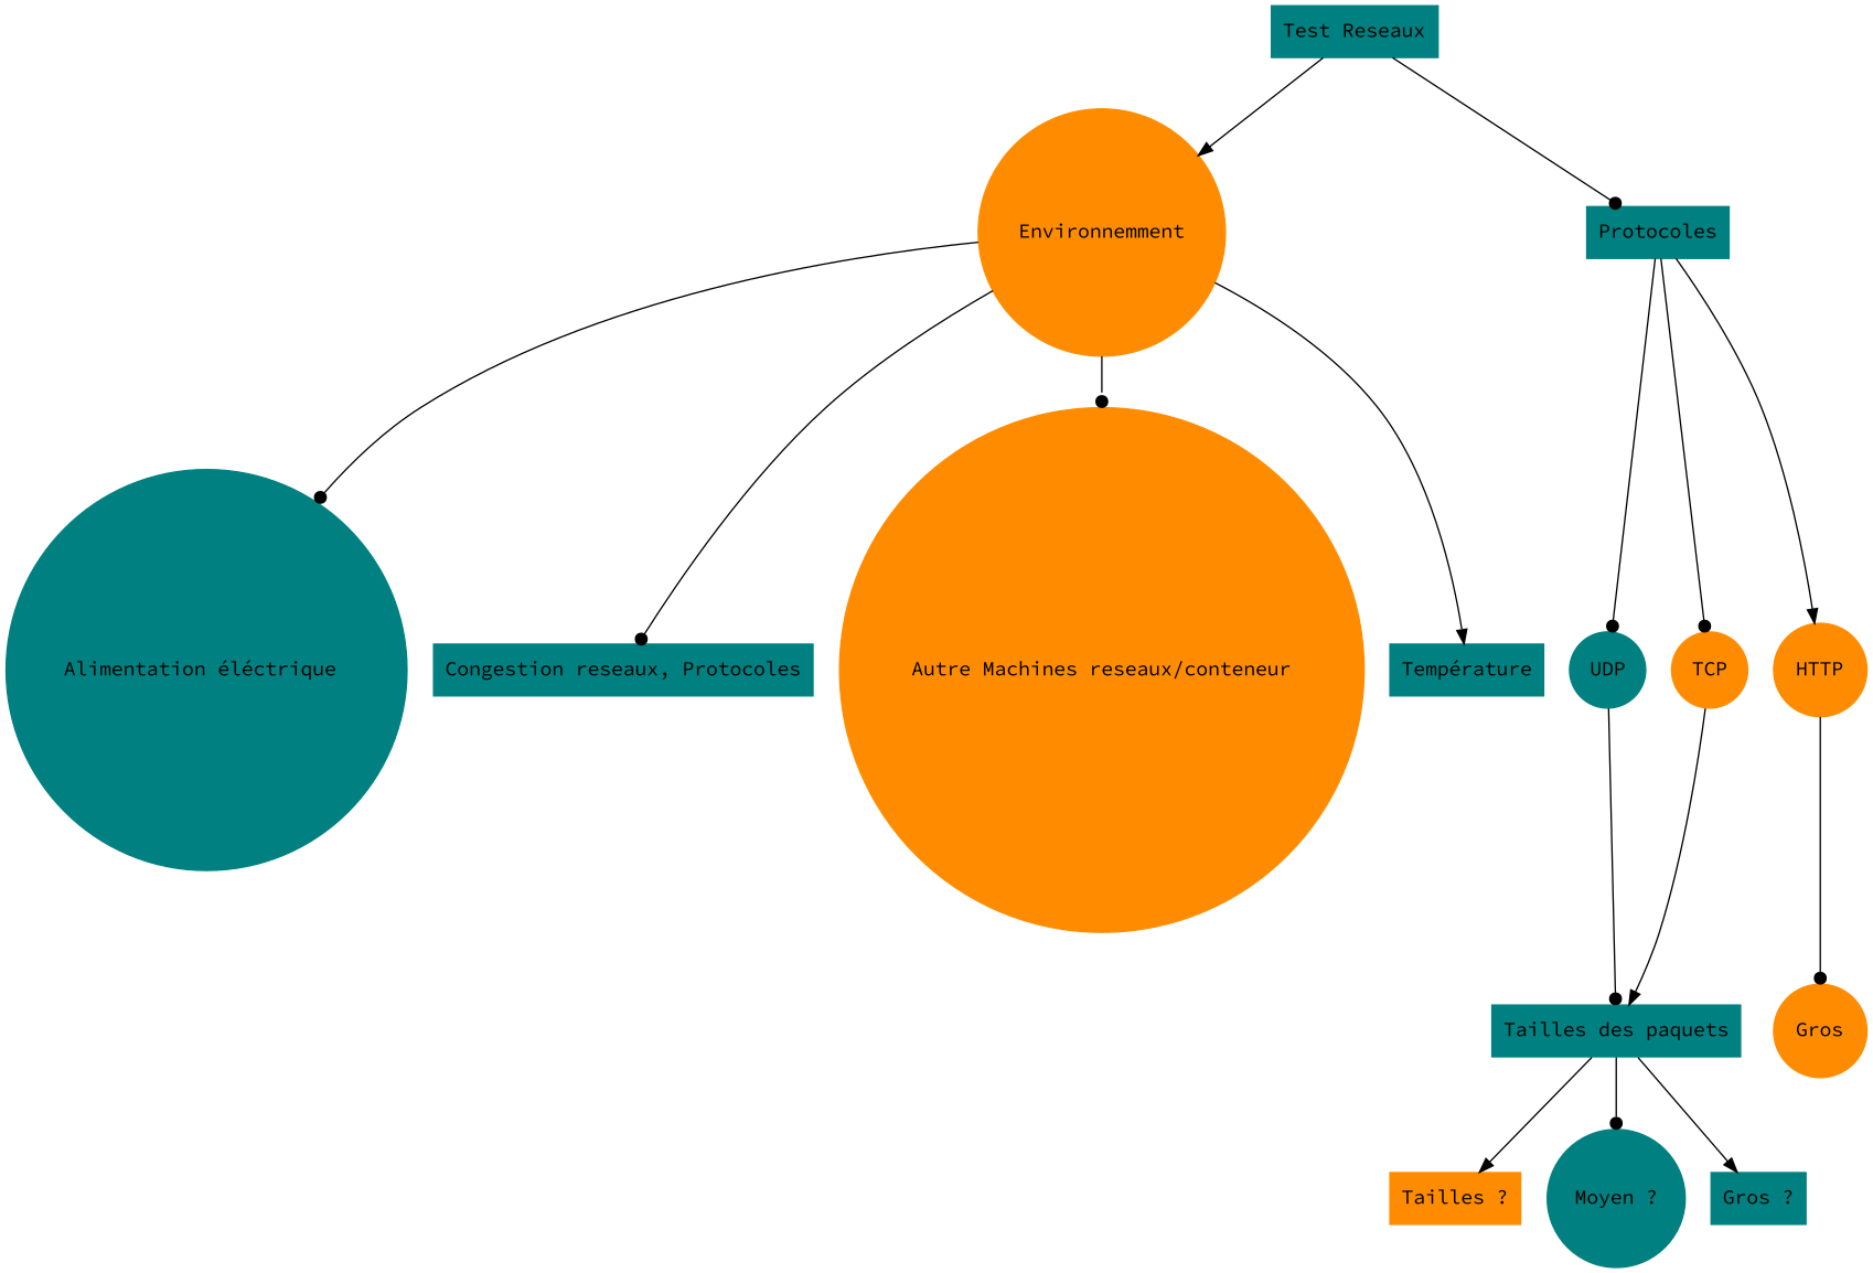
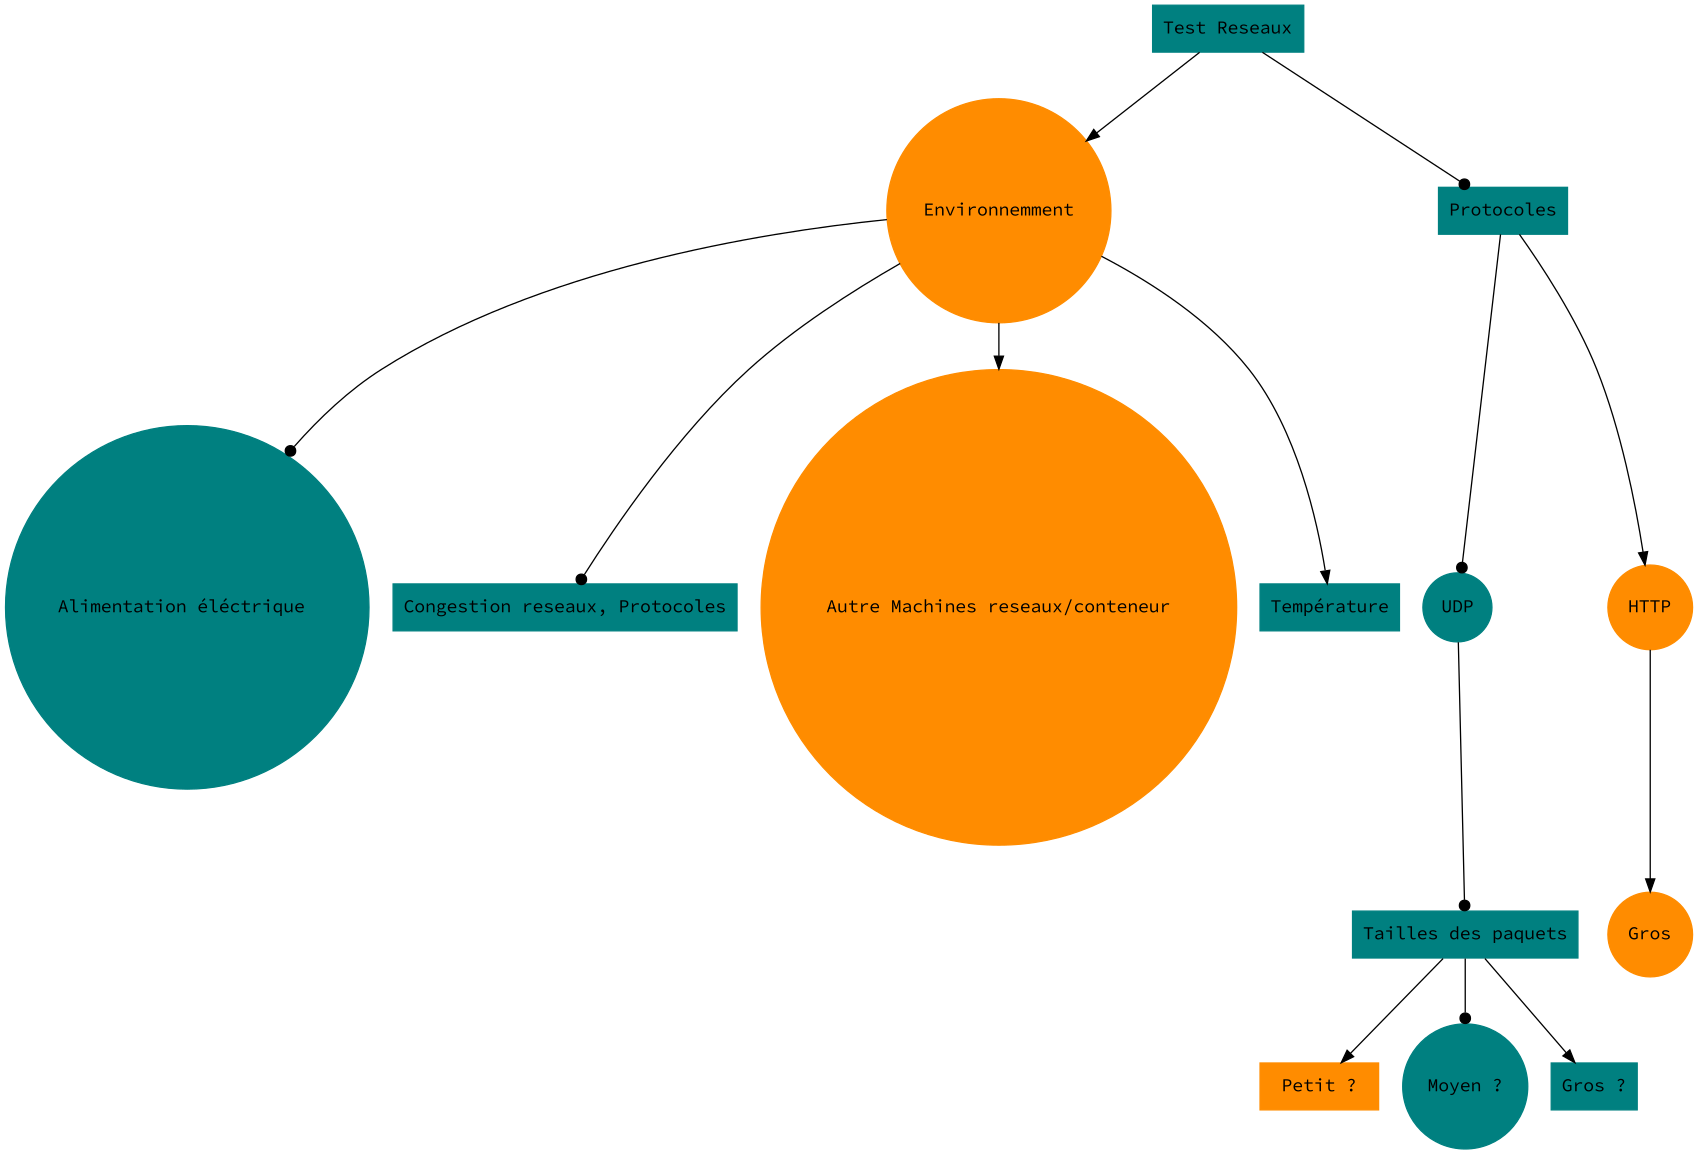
  digraph {
    fontname="Source Code Pro"
    node [color=teal fontname="Source Code Pro" shape=circle style=filled]
    edge [arrowhead=dot fontname="Source Code Pro"]
    "Test Reseaux" [shape=box]
    Environnemment [color=darkorange]
    Protocoles [shape=box]
    "Alimentation éléctrique "
    "Congestion reseaux, Protocoles" [shape=box]
    n6 [color=darkorange label="Autre Machines reseaux/conteneur"]
    "Température" [shape=box]
    UDP
-   TCP [color=darkorange]
    HTTP [color=darkorange]
    "Tailles des paquets" [shape=box]
    n12 [color=darkorange label=Gros]
-   "Petit ?" [color=darkorange shape=box label="Tailles ?"]
+   "Petit ?" [color=darkorange shape=box]
    "Moyen ?"
    "Gros ?" [shape=box]
    "Test Reseaux" -> Environnemment [arrowhead=normal]
    "Test Reseaux" -> Protocoles
    Environnemment -> "Alimentation éléctrique "
    Environnemment -> "Congestion reseaux, Protocoles"
-   Environnemment -> n6
+   Environnemment -> n6 [arrowhead=normal]
    Environnemment -> "Température" [arrowhead=normal]
    Protocoles -> UDP
-   Protocoles -> TCP
    Protocoles -> HTTP [arrowhead=normal]
    UDP -> "Tailles des paquets"
-   TCP -> "Tailles des paquets" [arrowhead=normal]
-   HTTP -> n12
+   HTTP -> n12 [arrowhead=normal]
    "Tailles des paquets" -> "Petit ?" [arrowhead=normal]
    "Tailles des paquets" -> "Moyen ?"
    "Tailles des paquets" -> "Gros ?" [arrowhead=normal]
  }
